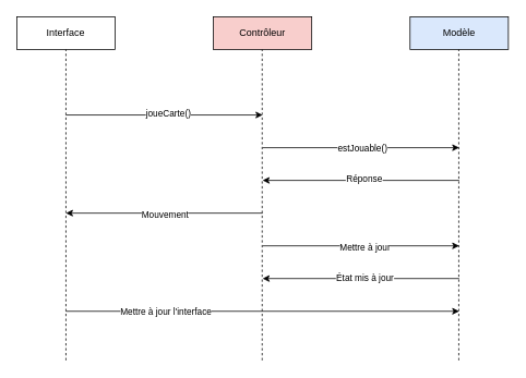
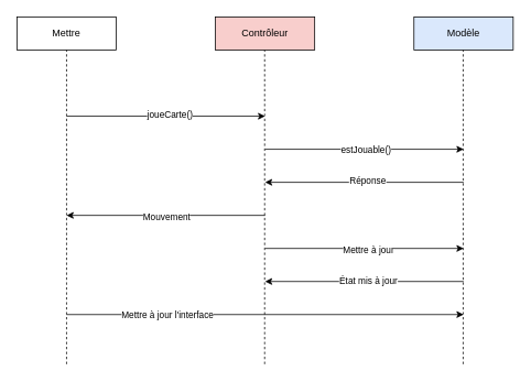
  <mxCell id="0" />
  <mxCell id="1" parent="0" />
- <mxCell id="2" value="Interface" style="rounded=0;whiteSpace=wrap;html=1;" vertex="1" parent="1"><mxGeometry x="20" y="20" width="120" height="40" as="geometry" /></mxCell>
+ <mxCell id="2" value="Mettre" style="rounded=0;whiteSpace=wrap;html=1;" vertex="1" parent="1"><mxGeometry x="20" y="20" width="120" height="40" as="geometry" /></mxCell>
  <mxCell id="3" value="Contrôleur" style="rounded=0;whiteSpace=wrap;html=1;fillColor=#f8cecc;" vertex="1" parent="1"><mxGeometry x="260" y="20" width="120" height="40" as="geometry" /></mxCell>
  <mxCell id="4" value="Modèle" style="rounded=0;whiteSpace=wrap;html=1;fillColor=#dae8fc;" vertex="1" parent="1"><mxGeometry x="500" y="20" width="120" height="40" as="geometry" /></mxCell>
  <mxCell id="5" value="" style="endArrow=none;dashed=1;html=1;rounded=0;" edge="1" parent="1"><mxGeometry width="50" height="50" relative="1" as="geometry"><mxPoint x="80" y="440" as="sourcePoint" /><mxPoint x="80" y="60" as="targetPoint" /></mxGeometry></mxCell>
  <mxCell id="6" value="" style="endArrow=none;dashed=1;html=1;rounded=0;" edge="1" parent="1"><mxGeometry width="50" height="50" relative="1" as="geometry"><mxPoint x="319.5" y="440" as="sourcePoint" /><mxPoint x="319.5" y="60" as="targetPoint" /></mxGeometry></mxCell>
  <mxCell id="7" value="" style="endArrow=none;dashed=1;html=1;rounded=0;" edge="1" parent="1"><mxGeometry width="50" height="50" relative="1" as="geometry"><mxPoint x="559.5" y="440" as="sourcePoint" /><mxPoint x="559.5" y="60" as="targetPoint" /></mxGeometry></mxCell>
  <mxCell id="8" value="" style="endArrow=classic;html=1;rounded=0;" edge="1" parent="1"><mxGeometry width="50" height="50" relative="1" as="geometry"><mxPoint x="80" y="140" as="sourcePoint" /><mxPoint x="320" y="140" as="targetPoint" /></mxGeometry></mxCell>
  <mxCell id="9" value="joueCarte()" style="edgeLabel;html=1;align=center;verticalAlign=middle;resizable=0;points=[];" vertex="1" connectable="0" parent="8"><mxGeometry x="0.035" y="3" relative="1" as="geometry"><mxPoint as="offset" /></mxGeometry></mxCell>
  <mxCell id="10" value="" style="endArrow=classic;html=1;rounded=0;" edge="1" parent="1"><mxGeometry width="50" height="50" relative="1" as="geometry"><mxPoint x="320" y="180" as="sourcePoint" /><mxPoint x="560" y="180" as="targetPoint" /></mxGeometry></mxCell>
  <mxCell id="11" value="estJouable()" style="edgeLabel;html=1;align=center;verticalAlign=middle;resizable=0;points=[];" vertex="1" connectable="0" parent="10"><mxGeometry x="0.005" relative="1" as="geometry"><mxPoint as="offset" /></mxGeometry></mxCell>
  <mxCell id="12" value="" style="endArrow=classic;html=1;rounded=0;" edge="1" parent="1"><mxGeometry width="50" height="50" relative="1" as="geometry"><mxPoint x="560" y="220" as="sourcePoint" /><mxPoint x="320" y="220" as="targetPoint" /></mxGeometry></mxCell>
  <mxCell id="13" value="Réponse" style="edgeLabel;html=1;align=center;verticalAlign=middle;resizable=0;points=[];" vertex="1" connectable="0" parent="12"><mxGeometry x="-0.022" y="-2" relative="1" as="geometry"><mxPoint as="offset" /></mxGeometry></mxCell>
  <mxCell id="14" value="" style="endArrow=classic;html=1;rounded=0;" edge="1" parent="1"><mxGeometry width="50" height="50" relative="1" as="geometry"><mxPoint x="320" y="260" as="sourcePoint" /><mxPoint x="80" y="260" as="targetPoint" /></mxGeometry></mxCell>
  <mxCell id="15" value="Mouvement" style="edgeLabel;html=1;align=center;verticalAlign=middle;resizable=0;points=[];" vertex="1" connectable="0" parent="14"><mxGeometry x="0.003" y="1" relative="1" as="geometry"><mxPoint as="offset" /></mxGeometry></mxCell>
  <mxCell id="16" value="" style="endArrow=classic;html=1;rounded=0;" edge="1" parent="1"><mxGeometry width="50" height="50" relative="1" as="geometry"><mxPoint x="320" y="300" as="sourcePoint" /><mxPoint x="560" y="300" as="targetPoint" /></mxGeometry></mxCell>
  <mxCell id="17" value="Mettre à jour" style="edgeLabel;html=1;align=center;verticalAlign=middle;resizable=0;points=[];" vertex="1" connectable="0" parent="16"><mxGeometry x="0.03" y="-1" relative="1" as="geometry"><mxPoint as="offset" /></mxGeometry></mxCell>
  <mxCell id="18" value="" style="endArrow=classic;html=1;rounded=0;" edge="1" parent="1"><mxGeometry width="50" height="50" relative="1" as="geometry"><mxPoint x="560" y="340" as="sourcePoint" /><mxPoint x="320" y="340" as="targetPoint" /></mxGeometry></mxCell>
  <mxCell id="19" value="État mis à jour" style="edgeLabel;html=1;align=center;verticalAlign=middle;resizable=0;points=[];" vertex="1" connectable="0" parent="18"><mxGeometry x="-0.03" y="-1" relative="1" as="geometry"><mxPoint as="offset" /></mxGeometry></mxCell>
  <mxCell id="20" value="" style="endArrow=classic;html=1;rounded=0;" edge="1" parent="1"><mxGeometry width="50" height="50" relative="1" as="geometry"><mxPoint x="80" y="380" as="sourcePoint" /><mxPoint x="560" y="380" as="targetPoint" /></mxGeometry></mxCell>
  <mxCell id="21" value="Mettre à jour l'interface" style="edgeLabel;html=1;align=center;verticalAlign=middle;resizable=0;points=[];" vertex="1" connectable="0" parent="20"><mxGeometry x="-0.497" relative="1" as="geometry"><mxPoint as="offset" /></mxGeometry></mxCell>
